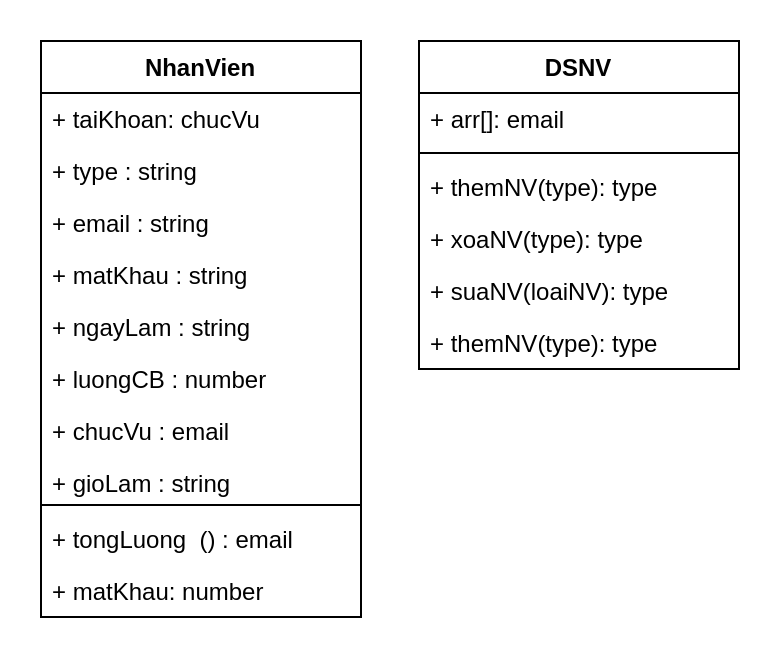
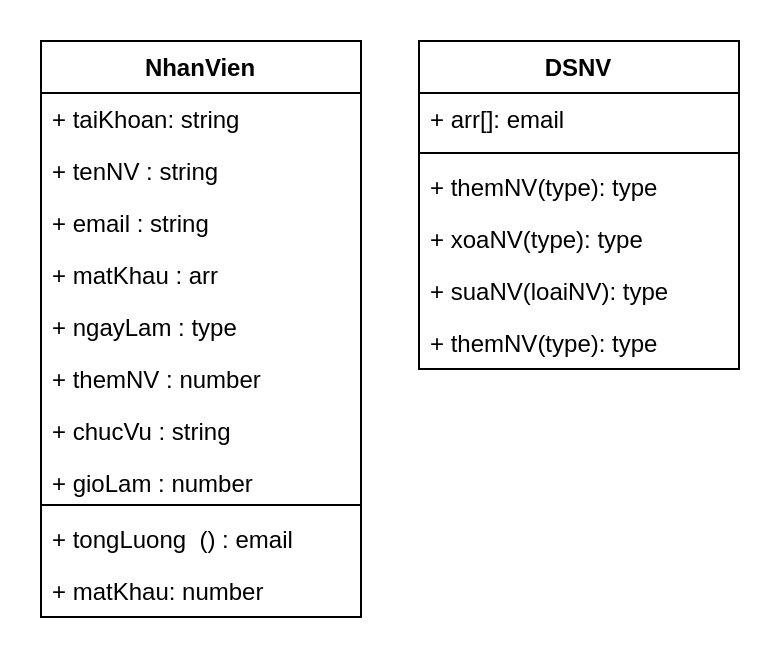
  <mxCell id="0" />
  <mxCell id="1" parent="0" />
  <mxCell id="2" value="NhanVien" style="swimlane;fontStyle=1;align=center;verticalAlign=top;childLayout=stackLayout;horizontal=1;startSize=26;horizontalStack=0;resizeParent=1;resizeParentMax=0;resizeLast=0;collapsible=1;marginBottom=0;" vertex="1" parent="1"><mxGeometry x="20" y="20" width="160" height="288" as="geometry" /></mxCell>
- <mxCell id="3" value="+ taiKhoan: chucVu" style="text;strokeColor=none;fillColor=none;align=left;verticalAlign=top;spacingLeft=4;spacingRight=4;overflow=hidden;rotatable=0;points=[[0,0.5],[1,0.5]];portConstraint=eastwest;" vertex="1" parent="2"><mxGeometry y="26" width="160" height="26" as="geometry" /></mxCell>
- <mxCell id="4" value="+ type : string" style="text;strokeColor=none;fillColor=none;align=left;verticalAlign=top;spacingLeft=4;spacingRight=4;overflow=hidden;rotatable=0;points=[[0,0.5],[1,0.5]];portConstraint=eastwest;" vertex="1" parent="2"><mxGeometry y="52" width="160" height="26" as="geometry" /></mxCell>
+ <mxCell id="3" value="+ taiKhoan: string" style="text;strokeColor=none;fillColor=none;align=left;verticalAlign=top;spacingLeft=4;spacingRight=4;overflow=hidden;rotatable=0;points=[[0,0.5],[1,0.5]];portConstraint=eastwest;" vertex="1" parent="2"><mxGeometry y="26" width="160" height="26" as="geometry" /></mxCell>
+ <mxCell id="4" value="+ tenNV : string" style="text;strokeColor=none;fillColor=none;align=left;verticalAlign=top;spacingLeft=4;spacingRight=4;overflow=hidden;rotatable=0;points=[[0,0.5],[1,0.5]];portConstraint=eastwest;" vertex="1" parent="2"><mxGeometry y="52" width="160" height="26" as="geometry" /></mxCell>
  <mxCell id="5" value="+ email : string" style="text;strokeColor=none;fillColor=none;align=left;verticalAlign=top;spacingLeft=4;spacingRight=4;overflow=hidden;rotatable=0;points=[[0,0.5],[1,0.5]];portConstraint=eastwest;" vertex="1" parent="2"><mxGeometry y="78" width="160" height="26" as="geometry" /></mxCell>
- <mxCell id="6" value="+ matKhau : string" style="text;strokeColor=none;fillColor=none;align=left;verticalAlign=top;spacingLeft=4;spacingRight=4;overflow=hidden;rotatable=0;points=[[0,0.5],[1,0.5]];portConstraint=eastwest;" vertex="1" parent="2"><mxGeometry y="104" width="160" height="26" as="geometry" /></mxCell>
- <mxCell id="7" value="+ ngayLam : string" style="text;strokeColor=none;fillColor=none;align=left;verticalAlign=top;spacingLeft=4;spacingRight=4;overflow=hidden;rotatable=0;points=[[0,0.5],[1,0.5]];portConstraint=eastwest;" vertex="1" parent="2"><mxGeometry y="130" width="160" height="26" as="geometry" /></mxCell>
- <mxCell id="8" value="+ luongCB : number" style="text;strokeColor=none;fillColor=none;align=left;verticalAlign=top;spacingLeft=4;spacingRight=4;overflow=hidden;rotatable=0;points=[[0,0.5],[1,0.5]];portConstraint=eastwest;" vertex="1" parent="2"><mxGeometry y="156" width="160" height="26" as="geometry" /></mxCell>
- <mxCell id="9" value="+ chucVu : email" style="text;strokeColor=none;fillColor=none;align=left;verticalAlign=top;spacingLeft=4;spacingRight=4;overflow=hidden;rotatable=0;points=[[0,0.5],[1,0.5]];portConstraint=eastwest;" vertex="1" parent="2"><mxGeometry y="182" width="160" height="26" as="geometry" /></mxCell>
- <mxCell id="10" value="+ gioLam : string" style="text;strokeColor=none;fillColor=none;align=left;verticalAlign=top;spacingLeft=4;spacingRight=4;overflow=hidden;rotatable=0;points=[[0,0.5],[1,0.5]];portConstraint=eastwest;" vertex="1" parent="2"><mxGeometry y="208" width="160" height="20" as="geometry" /></mxCell>
+ <mxCell id="6" value="+ matKhau : arr" style="text;strokeColor=none;fillColor=none;align=left;verticalAlign=top;spacingLeft=4;spacingRight=4;overflow=hidden;rotatable=0;points=[[0,0.5],[1,0.5]];portConstraint=eastwest;" vertex="1" parent="2"><mxGeometry y="104" width="160" height="26" as="geometry" /></mxCell>
+ <mxCell id="7" value="+ ngayLam : type" style="text;strokeColor=none;fillColor=none;align=left;verticalAlign=top;spacingLeft=4;spacingRight=4;overflow=hidden;rotatable=0;points=[[0,0.5],[1,0.5]];portConstraint=eastwest;" vertex="1" parent="2"><mxGeometry y="130" width="160" height="26" as="geometry" /></mxCell>
+ <mxCell id="8" value="+ themNV : number" style="text;strokeColor=none;fillColor=none;align=left;verticalAlign=top;spacingLeft=4;spacingRight=4;overflow=hidden;rotatable=0;points=[[0,0.5],[1,0.5]];portConstraint=eastwest;" vertex="1" parent="2"><mxGeometry y="156" width="160" height="26" as="geometry" /></mxCell>
+ <mxCell id="9" value="+ chucVu : string" style="text;strokeColor=none;fillColor=none;align=left;verticalAlign=top;spacingLeft=4;spacingRight=4;overflow=hidden;rotatable=0;points=[[0,0.5],[1,0.5]];portConstraint=eastwest;" vertex="1" parent="2"><mxGeometry y="182" width="160" height="26" as="geometry" /></mxCell>
+ <mxCell id="10" value="+ gioLam : number" style="text;strokeColor=none;fillColor=none;align=left;verticalAlign=top;spacingLeft=4;spacingRight=4;overflow=hidden;rotatable=0;points=[[0,0.5],[1,0.5]];portConstraint=eastwest;" vertex="1" parent="2"><mxGeometry y="208" width="160" height="20" as="geometry" /></mxCell>
  <mxCell id="11" value="" style="line;strokeWidth=1;fillColor=none;align=left;verticalAlign=middle;spacingTop=-1;spacingLeft=3;spacingRight=3;rotatable=0;labelPosition=right;points=[];portConstraint=eastwest;" vertex="1" parent="2"><mxGeometry y="228" width="160" height="8" as="geometry" /></mxCell>
  <mxCell id="12" value="+ tongLuong  () : email" style="text;strokeColor=none;fillColor=none;align=left;verticalAlign=top;spacingLeft=4;spacingRight=4;overflow=hidden;rotatable=0;points=[[0,0.5],[1,0.5]];portConstraint=eastwest;" vertex="1" parent="2"><mxGeometry y="236" width="160" height="26" as="geometry" /></mxCell>
  <mxCell id="13" value="+ matKhau: number" style="text;strokeColor=none;fillColor=none;align=left;verticalAlign=top;spacingLeft=4;spacingRight=4;overflow=hidden;rotatable=0;points=[[0,0.5],[1,0.5]];portConstraint=eastwest;" vertex="1" parent="2"><mxGeometry y="262" width="160" height="26" as="geometry" /></mxCell>
  <mxCell id="14" value="DSNV" style="swimlane;fontStyle=1;align=center;verticalAlign=top;childLayout=stackLayout;horizontal=1;startSize=26;horizontalStack=0;resizeParent=1;resizeParentMax=0;resizeLast=0;collapsible=1;marginBottom=0;" vertex="1" parent="1"><mxGeometry x="209" y="20" width="160" height="164" as="geometry" /></mxCell>
  <mxCell id="15" value="+ arr[]: email" style="text;strokeColor=none;fillColor=none;align=left;verticalAlign=top;spacingLeft=4;spacingRight=4;overflow=hidden;rotatable=0;points=[[0,0.5],[1,0.5]];portConstraint=eastwest;" vertex="1" parent="14"><mxGeometry y="26" width="160" height="26" as="geometry" /></mxCell>
  <mxCell id="16" value="" style="line;strokeWidth=1;fillColor=none;align=left;verticalAlign=middle;spacingTop=-1;spacingLeft=3;spacingRight=3;rotatable=0;labelPosition=right;points=[];portConstraint=eastwest;" vertex="1" parent="14"><mxGeometry y="52" width="160" height="8" as="geometry" /></mxCell>
  <mxCell id="17" value="+ themNV(type): type" style="text;strokeColor=none;fillColor=none;align=left;verticalAlign=top;spacingLeft=4;spacingRight=4;overflow=hidden;rotatable=0;points=[[0,0.5],[1,0.5]];portConstraint=eastwest;" vertex="1" parent="14"><mxGeometry y="60" width="160" height="26" as="geometry" /></mxCell>
  <mxCell id="18" value="+ xoaNV(type): type" style="text;strokeColor=none;fillColor=none;align=left;verticalAlign=top;spacingLeft=4;spacingRight=4;overflow=hidden;rotatable=0;points=[[0,0.5],[1,0.5]];portConstraint=eastwest;" vertex="1" parent="14"><mxGeometry y="86" width="160" height="26" as="geometry" /></mxCell>
  <mxCell id="19" value="+ suaNV(loaiNV): type" style="text;strokeColor=none;fillColor=none;align=left;verticalAlign=top;spacingLeft=4;spacingRight=4;overflow=hidden;rotatable=0;points=[[0,0.5],[1,0.5]];portConstraint=eastwest;" vertex="1" parent="14"><mxGeometry y="112" width="160" height="26" as="geometry" /></mxCell>
  <mxCell id="20" value="+ themNV(type): type" style="text;strokeColor=none;fillColor=none;align=left;verticalAlign=top;spacingLeft=4;spacingRight=4;overflow=hidden;rotatable=0;points=[[0,0.5],[1,0.5]];portConstraint=eastwest;" vertex="1" parent="14"><mxGeometry y="138" width="160" height="26" as="geometry" /></mxCell>
